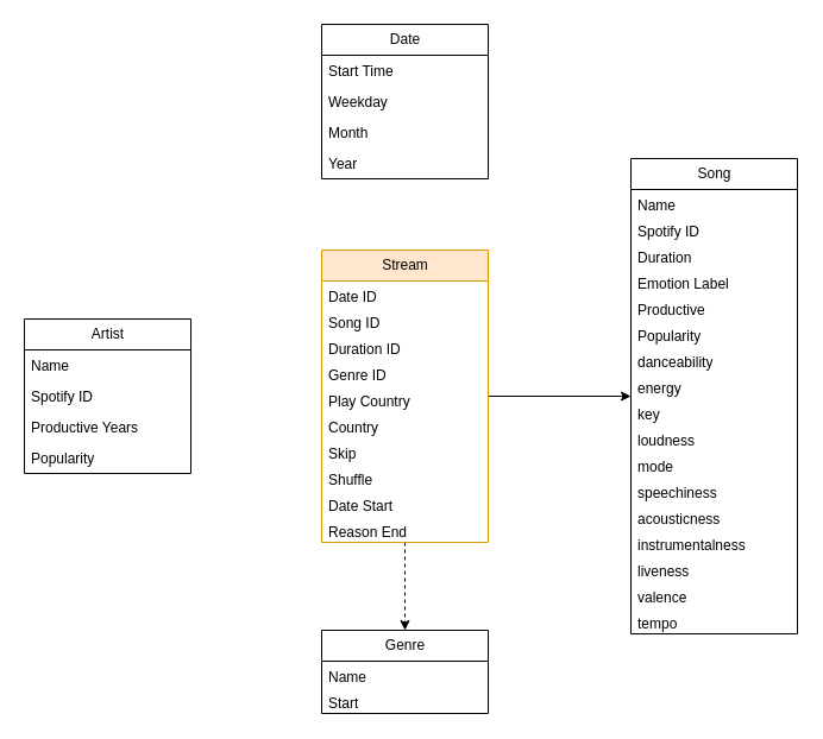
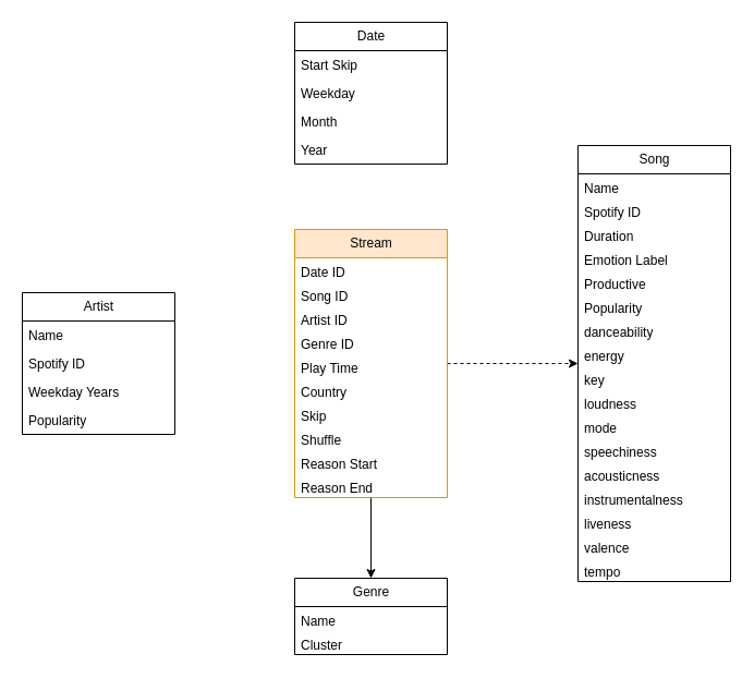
  <mxCell id="0" />
  <mxCell id="1" parent="0" />
  <mxCell id="2" value="Artist" style="swimlane;fontStyle=0;childLayout=stackLayout;horizontal=1;startSize=26;fillColor=none;horizontalStack=0;resizeParent=1;resizeParentMax=0;resizeLast=0;collapsible=1;marginBottom=0;html=1;" parent="1" vertex="1"><mxGeometry x="20" y="268" width="140" height="130" as="geometry" /></mxCell>
  <mxCell id="3" value="Name" style="text;strokeColor=none;fillColor=none;align=left;verticalAlign=top;spacingLeft=4;spacingRight=4;overflow=hidden;rotatable=0;points=[[0,0.5],[1,0.5]];portConstraint=eastwest;whiteSpace=wrap;html=1;" parent="2" vertex="1"><mxGeometry y="26" width="140" height="26" as="geometry" /></mxCell>
  <mxCell id="4" value="Spotify ID" style="text;strokeColor=none;fillColor=none;align=left;verticalAlign=top;spacingLeft=4;spacingRight=4;overflow=hidden;rotatable=0;points=[[0,0.5],[1,0.5]];portConstraint=eastwest;whiteSpace=wrap;html=1;" parent="2" vertex="1"><mxGeometry y="52" width="140" height="26" as="geometry" /></mxCell>
- <mxCell id="5" value="Productive Years" style="text;strokeColor=none;fillColor=none;align=left;verticalAlign=top;spacingLeft=4;spacingRight=4;overflow=hidden;rotatable=0;points=[[0,0.5],[1,0.5]];portConstraint=eastwest;whiteSpace=wrap;html=1;" parent="2" vertex="1"><mxGeometry y="78" width="140" height="26" as="geometry" /></mxCell>
+ <mxCell id="5" value="Weekday Years" style="text;strokeColor=none;fillColor=none;align=left;verticalAlign=top;spacingLeft=4;spacingRight=4;overflow=hidden;rotatable=0;points=[[0,0.5],[1,0.5]];portConstraint=eastwest;whiteSpace=wrap;html=1;" parent="2" vertex="1"><mxGeometry y="78" width="140" height="26" as="geometry" /></mxCell>
  <mxCell id="6" value="Popularity&lt;br&gt;" style="text;strokeColor=none;fillColor=none;align=left;verticalAlign=top;spacingLeft=4;spacingRight=4;overflow=hidden;rotatable=0;points=[[0,0.5],[1,0.5]];portConstraint=eastwest;whiteSpace=wrap;html=1;" parent="2" vertex="1"><mxGeometry y="104" width="140" height="26" as="geometry" /></mxCell>
  <mxCell id="7" value="Genre" style="swimlane;fontStyle=0;childLayout=stackLayout;horizontal=1;startSize=26;fillColor=none;horizontalStack=0;resizeParent=1;resizeParentMax=0;resizeLast=0;collapsible=1;marginBottom=0;html=1;" parent="1" vertex="1"><mxGeometry x="270" y="530" width="140" height="70" as="geometry" /></mxCell>
  <mxCell id="8" value="Name" style="text;strokeColor=none;fillColor=none;align=left;verticalAlign=top;spacingLeft=4;spacingRight=4;overflow=hidden;rotatable=0;points=[[0,0.5],[1,0.5]];portConstraint=eastwest;whiteSpace=wrap;html=1;" parent="7" vertex="1"><mxGeometry y="26" width="140" height="22" as="geometry" /></mxCell>
- <mxCell id="9" value="Start" style="text;strokeColor=none;fillColor=none;align=left;verticalAlign=top;spacingLeft=4;spacingRight=4;overflow=hidden;rotatable=0;points=[[0,0.5],[1,0.5]];portConstraint=eastwest;whiteSpace=wrap;html=1;" parent="7" vertex="1"><mxGeometry y="48" width="140" height="22" as="geometry" /></mxCell>
+ <mxCell id="9" value="Cluster" style="text;strokeColor=none;fillColor=none;align=left;verticalAlign=top;spacingLeft=4;spacingRight=4;overflow=hidden;rotatable=0;points=[[0,0.5],[1,0.5]];portConstraint=eastwest;whiteSpace=wrap;html=1;" parent="7" vertex="1"><mxGeometry y="48" width="140" height="22" as="geometry" /></mxCell>
  <mxCell id="10" value="Song" style="swimlane;fontStyle=0;childLayout=stackLayout;horizontal=1;startSize=26;fillColor=none;horizontalStack=0;resizeParent=1;resizeParentMax=0;resizeLast=0;collapsible=1;marginBottom=0;html=1;" parent="1" vertex="1"><mxGeometry x="530" y="133" width="140" height="400" as="geometry" /></mxCell>
  <mxCell id="11" value="Name" style="text;strokeColor=none;fillColor=none;align=left;verticalAlign=top;spacingLeft=4;spacingRight=4;overflow=hidden;rotatable=0;points=[[0,0.5],[1,0.5]];portConstraint=eastwest;whiteSpace=wrap;html=1;" parent="10" vertex="1"><mxGeometry y="26" width="140" height="22" as="geometry" /></mxCell>
  <mxCell id="12" value="Spotify ID" style="text;strokeColor=none;fillColor=none;align=left;verticalAlign=top;spacingLeft=4;spacingRight=4;overflow=hidden;rotatable=0;points=[[0,0.5],[1,0.5]];portConstraint=eastwest;whiteSpace=wrap;html=1;" parent="10" vertex="1"><mxGeometry y="48" width="140" height="22" as="geometry" /></mxCell>
  <mxCell id="13" value="Duration" style="text;strokeColor=none;fillColor=none;align=left;verticalAlign=top;spacingLeft=4;spacingRight=4;overflow=hidden;rotatable=0;points=[[0,0.5],[1,0.5]];portConstraint=eastwest;whiteSpace=wrap;html=1;" parent="10" vertex="1"><mxGeometry y="70" width="140" height="22" as="geometry" /></mxCell>
  <mxCell id="14" value="Emotion Label" style="text;strokeColor=none;fillColor=none;align=left;verticalAlign=top;spacingLeft=4;spacingRight=4;overflow=hidden;rotatable=0;points=[[0,0.5],[1,0.5]];portConstraint=eastwest;whiteSpace=wrap;html=1;" parent="10" vertex="1"><mxGeometry y="92" width="140" height="22" as="geometry" /></mxCell>
  <mxCell id="15" value="Productive&lt;br&gt;" style="text;strokeColor=none;fillColor=none;align=left;verticalAlign=top;spacingLeft=4;spacingRight=4;overflow=hidden;rotatable=0;points=[[0,0.5],[1,0.5]];portConstraint=eastwest;whiteSpace=wrap;html=1;" parent="10" vertex="1"><mxGeometry y="114" width="140" height="22" as="geometry" /></mxCell>
  <mxCell id="16" value="Popularity" style="text;strokeColor=none;fillColor=none;align=left;verticalAlign=top;spacingLeft=4;spacingRight=4;overflow=hidden;rotatable=0;points=[[0,0.5],[1,0.5]];portConstraint=eastwest;whiteSpace=wrap;html=1;" parent="10" vertex="1"><mxGeometry y="136" width="140" height="22" as="geometry" /></mxCell>
  <mxCell id="17" value="danceability" style="text;strokeColor=none;fillColor=none;align=left;verticalAlign=top;spacingLeft=4;spacingRight=4;overflow=hidden;rotatable=0;points=[[0,0.5],[1,0.5]];portConstraint=eastwest;whiteSpace=wrap;html=1;" parent="10" vertex="1"><mxGeometry y="158" width="140" height="22" as="geometry" /></mxCell>
  <mxCell id="18" value="energy" style="text;strokeColor=none;fillColor=none;align=left;verticalAlign=top;spacingLeft=4;spacingRight=4;overflow=hidden;rotatable=0;points=[[0,0.5],[1,0.5]];portConstraint=eastwest;whiteSpace=wrap;html=1;" parent="10" vertex="1"><mxGeometry y="180" width="140" height="22" as="geometry" /></mxCell>
  <mxCell id="19" value="key" style="text;strokeColor=none;fillColor=none;align=left;verticalAlign=top;spacingLeft=4;spacingRight=4;overflow=hidden;rotatable=0;points=[[0,0.5],[1,0.5]];portConstraint=eastwest;whiteSpace=wrap;html=1;" parent="10" vertex="1"><mxGeometry y="202" width="140" height="22" as="geometry" /></mxCell>
  <mxCell id="20" value="loudness" style="text;strokeColor=none;fillColor=none;align=left;verticalAlign=top;spacingLeft=4;spacingRight=4;overflow=hidden;rotatable=0;points=[[0,0.5],[1,0.5]];portConstraint=eastwest;whiteSpace=wrap;html=1;" parent="10" vertex="1"><mxGeometry y="224" width="140" height="22" as="geometry" /></mxCell>
  <mxCell id="21" value="mode" style="text;strokeColor=none;fillColor=none;align=left;verticalAlign=top;spacingLeft=4;spacingRight=4;overflow=hidden;rotatable=0;points=[[0,0.5],[1,0.5]];portConstraint=eastwest;whiteSpace=wrap;html=1;" parent="10" vertex="1"><mxGeometry y="246" width="140" height="22" as="geometry" /></mxCell>
  <mxCell id="22" value="speechiness" style="text;strokeColor=none;fillColor=none;align=left;verticalAlign=top;spacingLeft=4;spacingRight=4;overflow=hidden;rotatable=0;points=[[0,0.5],[1,0.5]];portConstraint=eastwest;whiteSpace=wrap;html=1;" parent="10" vertex="1"><mxGeometry y="268" width="140" height="22" as="geometry" /></mxCell>
  <mxCell id="23" value="acousticness" style="text;strokeColor=none;fillColor=none;align=left;verticalAlign=top;spacingLeft=4;spacingRight=4;overflow=hidden;rotatable=0;points=[[0,0.5],[1,0.5]];portConstraint=eastwest;whiteSpace=wrap;html=1;" parent="10" vertex="1"><mxGeometry y="290" width="140" height="22" as="geometry" /></mxCell>
  <mxCell id="24" value="instrumentalness" style="text;strokeColor=none;fillColor=none;align=left;verticalAlign=top;spacingLeft=4;spacingRight=4;overflow=hidden;rotatable=0;points=[[0,0.5],[1,0.5]];portConstraint=eastwest;whiteSpace=wrap;html=1;" parent="10" vertex="1"><mxGeometry y="312" width="140" height="22" as="geometry" /></mxCell>
  <mxCell id="25" value="liveness" style="text;strokeColor=none;fillColor=none;align=left;verticalAlign=top;spacingLeft=4;spacingRight=4;overflow=hidden;rotatable=0;points=[[0,0.5],[1,0.5]];portConstraint=eastwest;whiteSpace=wrap;html=1;" parent="10" vertex="1"><mxGeometry y="334" width="140" height="22" as="geometry" /></mxCell>
  <mxCell id="26" value="valence" style="text;strokeColor=none;fillColor=none;align=left;verticalAlign=top;spacingLeft=4;spacingRight=4;overflow=hidden;rotatable=0;points=[[0,0.5],[1,0.5]];portConstraint=eastwest;whiteSpace=wrap;html=1;" parent="10" vertex="1"><mxGeometry y="356" width="140" height="22" as="geometry" /></mxCell>
  <mxCell id="27" value="tempo" style="text;strokeColor=none;fillColor=none;align=left;verticalAlign=top;spacingLeft=4;spacingRight=4;overflow=hidden;rotatable=0;points=[[0,0.5],[1,0.5]];portConstraint=eastwest;whiteSpace=wrap;html=1;" parent="10" vertex="1"><mxGeometry y="378" width="140" height="22" as="geometry" /></mxCell>
- <mxCell id="28" style="edgeStyle=orthogonalEdgeStyle;rounded=0;orthogonalLoop=1;jettySize=auto;html=1;entryX=0.5;entryY=0;entryDx=0;entryDy=0;dashed=1;" parent="1" source="30" target="7" edge="1"><mxGeometry relative="1" as="geometry" /></mxCell>
- <mxCell id="29" style="edgeStyle=orthogonalEdgeStyle;rounded=0;orthogonalLoop=1;jettySize=auto;html=1;" parent="1" source="30" target="10" edge="1"><mxGeometry relative="1" as="geometry" /></mxCell>
+ <mxCell id="28" style="edgeStyle=orthogonalEdgeStyle;rounded=0;orthogonalLoop=1;jettySize=auto;html=1;entryX=0.5;entryY=0;entryDx=0;entryDy=0;" parent="1" source="30" target="7" edge="1"><mxGeometry relative="1" as="geometry" /></mxCell>
+ <mxCell id="29" style="edgeStyle=orthogonalEdgeStyle;rounded=0;orthogonalLoop=1;jettySize=auto;html=1;dashed=1;" parent="1" source="30" target="10" edge="1"><mxGeometry relative="1" as="geometry" /></mxCell>
  <mxCell id="30" value="Stream" style="swimlane;fontStyle=0;childLayout=stackLayout;horizontal=1;startSize=26;fillColor=#ffe6cc;horizontalStack=0;resizeParent=1;resizeParentMax=0;resizeLast=0;collapsible=1;marginBottom=0;html=1;strokeColor=#d79b00;" parent="1" vertex="1"><mxGeometry x="270" y="210" width="140" height="246" as="geometry" /></mxCell>
  <mxCell id="31" value="Date ID" style="text;strokeColor=none;fillColor=none;align=left;verticalAlign=top;spacingLeft=4;spacingRight=4;overflow=hidden;rotatable=0;points=[[0,0.5],[1,0.5]];portConstraint=eastwest;whiteSpace=wrap;html=1;" parent="30" vertex="1"><mxGeometry y="26" width="140" height="22" as="geometry" /></mxCell>
  <mxCell id="32" value="Song ID" style="text;strokeColor=none;fillColor=none;align=left;verticalAlign=top;spacingLeft=4;spacingRight=4;overflow=hidden;rotatable=0;points=[[0,0.5],[1,0.5]];portConstraint=eastwest;whiteSpace=wrap;html=1;" parent="30" vertex="1"><mxGeometry y="48" width="140" height="22" as="geometry" /></mxCell>
- <mxCell id="33" value="Duration ID" style="text;strokeColor=none;fillColor=none;align=left;verticalAlign=top;spacingLeft=4;spacingRight=4;overflow=hidden;rotatable=0;points=[[0,0.5],[1,0.5]];portConstraint=eastwest;whiteSpace=wrap;html=1;" parent="30" vertex="1"><mxGeometry y="70" width="140" height="22" as="geometry" /></mxCell>
+ <mxCell id="33" value="Artist ID" style="text;strokeColor=none;fillColor=none;align=left;verticalAlign=top;spacingLeft=4;spacingRight=4;overflow=hidden;rotatable=0;points=[[0,0.5],[1,0.5]];portConstraint=eastwest;whiteSpace=wrap;html=1;" parent="30" vertex="1"><mxGeometry y="70" width="140" height="22" as="geometry" /></mxCell>
  <mxCell id="34" value="Genre ID" style="text;strokeColor=none;fillColor=none;align=left;verticalAlign=top;spacingLeft=4;spacingRight=4;overflow=hidden;rotatable=0;points=[[0,0.5],[1,0.5]];portConstraint=eastwest;whiteSpace=wrap;html=1;" parent="30" vertex="1"><mxGeometry y="92" width="140" height="22" as="geometry" /></mxCell>
- <mxCell id="35" value="Play Country" style="text;strokeColor=none;fillColor=none;align=left;verticalAlign=top;spacingLeft=4;spacingRight=4;overflow=hidden;rotatable=0;points=[[0,0.5],[1,0.5]];portConstraint=eastwest;whiteSpace=wrap;html=1;" parent="30" vertex="1"><mxGeometry y="114" width="140" height="22" as="geometry" /></mxCell>
+ <mxCell id="35" value="Play Time" style="text;strokeColor=none;fillColor=none;align=left;verticalAlign=top;spacingLeft=4;spacingRight=4;overflow=hidden;rotatable=0;points=[[0,0.5],[1,0.5]];portConstraint=eastwest;whiteSpace=wrap;html=1;" parent="30" vertex="1"><mxGeometry y="114" width="140" height="22" as="geometry" /></mxCell>
  <mxCell id="36" value="Country" style="text;strokeColor=none;fillColor=none;align=left;verticalAlign=top;spacingLeft=4;spacingRight=4;overflow=hidden;rotatable=0;points=[[0,0.5],[1,0.5]];portConstraint=eastwest;whiteSpace=wrap;html=1;" parent="30" vertex="1"><mxGeometry y="136" width="140" height="22" as="geometry" /></mxCell>
  <mxCell id="37" value="Skip" style="text;strokeColor=none;fillColor=none;align=left;verticalAlign=top;spacingLeft=4;spacingRight=4;overflow=hidden;rotatable=0;points=[[0,0.5],[1,0.5]];portConstraint=eastwest;whiteSpace=wrap;html=1;" parent="30" vertex="1"><mxGeometry y="158" width="140" height="22" as="geometry" /></mxCell>
  <mxCell id="38" value="Shuffle" style="text;strokeColor=none;fillColor=none;align=left;verticalAlign=top;spacingLeft=4;spacingRight=4;overflow=hidden;rotatable=0;points=[[0,0.5],[1,0.5]];portConstraint=eastwest;whiteSpace=wrap;html=1;" parent="30" vertex="1"><mxGeometry y="180" width="140" height="22" as="geometry" /></mxCell>
- <mxCell id="39" value="Date Start" style="text;strokeColor=none;fillColor=none;align=left;verticalAlign=top;spacingLeft=4;spacingRight=4;overflow=hidden;rotatable=0;points=[[0,0.5],[1,0.5]];portConstraint=eastwest;whiteSpace=wrap;html=1;" parent="30" vertex="1"><mxGeometry y="202" width="140" height="22" as="geometry" /></mxCell>
+ <mxCell id="39" value="Reason Start" style="text;strokeColor=none;fillColor=none;align=left;verticalAlign=top;spacingLeft=4;spacingRight=4;overflow=hidden;rotatable=0;points=[[0,0.5],[1,0.5]];portConstraint=eastwest;whiteSpace=wrap;html=1;" parent="30" vertex="1"><mxGeometry y="202" width="140" height="22" as="geometry" /></mxCell>
  <mxCell id="40" value="Reason End" style="text;strokeColor=none;fillColor=none;align=left;verticalAlign=top;spacingLeft=4;spacingRight=4;overflow=hidden;rotatable=0;points=[[0,0.5],[1,0.5]];portConstraint=eastwest;whiteSpace=wrap;html=1;" parent="30" vertex="1"><mxGeometry y="224" width="140" height="22" as="geometry" /></mxCell>
  <mxCell id="41" value="Date" style="swimlane;fontStyle=0;childLayout=stackLayout;horizontal=1;startSize=26;fillColor=none;horizontalStack=0;resizeParent=1;resizeParentMax=0;resizeLast=0;collapsible=1;marginBottom=0;html=1;" parent="1" vertex="1"><mxGeometry x="270" y="20" width="140" height="130" as="geometry" /></mxCell>
- <mxCell id="42" value="Start Time" style="text;strokeColor=none;fillColor=none;align=left;verticalAlign=top;spacingLeft=4;spacingRight=4;overflow=hidden;rotatable=0;points=[[0,0.5],[1,0.5]];portConstraint=eastwest;whiteSpace=wrap;html=1;" parent="41" vertex="1"><mxGeometry y="26" width="140" height="26" as="geometry" /></mxCell>
+ <mxCell id="42" value="Start Skip" style="text;strokeColor=none;fillColor=none;align=left;verticalAlign=top;spacingLeft=4;spacingRight=4;overflow=hidden;rotatable=0;points=[[0,0.5],[1,0.5]];portConstraint=eastwest;whiteSpace=wrap;html=1;" parent="41" vertex="1"><mxGeometry y="26" width="140" height="26" as="geometry" /></mxCell>
  <mxCell id="43" value="Weekday" style="text;strokeColor=none;fillColor=none;align=left;verticalAlign=top;spacingLeft=4;spacingRight=4;overflow=hidden;rotatable=0;points=[[0,0.5],[1,0.5]];portConstraint=eastwest;whiteSpace=wrap;html=1;" parent="41" vertex="1"><mxGeometry y="52" width="140" height="26" as="geometry" /></mxCell>
  <mxCell id="44" value="Month" style="text;strokeColor=none;fillColor=none;align=left;verticalAlign=top;spacingLeft=4;spacingRight=4;overflow=hidden;rotatable=0;points=[[0,0.5],[1,0.5]];portConstraint=eastwest;whiteSpace=wrap;html=1;" parent="41" vertex="1"><mxGeometry y="78" width="140" height="26" as="geometry" /></mxCell>
  <mxCell id="45" value="Year" style="text;strokeColor=none;fillColor=none;align=left;verticalAlign=top;spacingLeft=4;spacingRight=4;overflow=hidden;rotatable=0;points=[[0,0.5],[1,0.5]];portConstraint=eastwest;whiteSpace=wrap;html=1;" parent="41" vertex="1"><mxGeometry y="104" width="140" height="26" as="geometry" /></mxCell>
